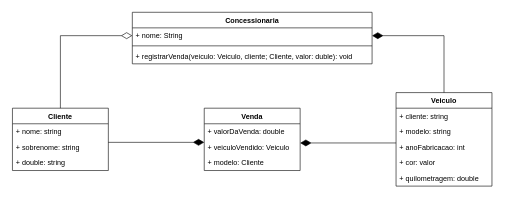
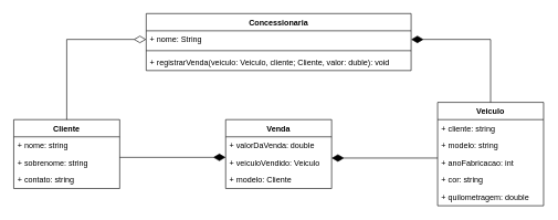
  <mxCell id="0" />
  <mxCell id="1" parent="0" />
  <mxCell id="2" value="Concessionaria" style="swimlane;fontStyle=1;align=center;verticalAlign=top;childLayout=stackLayout;horizontal=1;startSize=26;horizontalStack=0;resizeParent=1;resizeParentMax=0;resizeLast=0;collapsible=1;marginBottom=0;" parent="1" vertex="1"><mxGeometry x="220" y="20" width="400" height="86" as="geometry" /></mxCell>
  <mxCell id="3" value="+ nome: String" style="text;strokeColor=none;fillColor=none;align=left;verticalAlign=top;spacingLeft=4;spacingRight=4;overflow=hidden;rotatable=0;points=[[0,0.5],[1,0.5]];portConstraint=eastwest;" parent="2" vertex="1"><mxGeometry y="26" width="400" height="26" as="geometry" /></mxCell>
  <mxCell id="4" value="" style="line;strokeWidth=1;fillColor=none;align=left;verticalAlign=middle;spacingTop=-1;spacingLeft=3;spacingRight=3;rotatable=0;labelPosition=right;points=[];portConstraint=eastwest;" parent="2" vertex="1"><mxGeometry y="52" width="400" height="8" as="geometry" /></mxCell>
  <mxCell id="5" value="+ registrarVenda(veiculo: Veiculo, cliente; Cliente, valor: duble): void" style="text;strokeColor=none;fillColor=none;align=left;verticalAlign=top;spacingLeft=4;spacingRight=4;overflow=hidden;rotatable=0;points=[[0,0.5],[1,0.5]];portConstraint=eastwest;" parent="2" vertex="1"><mxGeometry y="60" width="400" height="26" as="geometry" /></mxCell>
  <mxCell id="6" value="Cliente" style="swimlane;fontStyle=1;align=center;verticalAlign=top;childLayout=stackLayout;horizontal=1;startSize=26;horizontalStack=0;resizeParent=1;resizeParentMax=0;resizeLast=0;collapsible=1;marginBottom=0;" parent="1" vertex="1"><mxGeometry x="20" y="180" width="160" height="104" as="geometry" /></mxCell>
  <mxCell id="7" value="+ nome: string" style="text;strokeColor=none;fillColor=none;align=left;verticalAlign=top;spacingLeft=4;spacingRight=4;overflow=hidden;rotatable=0;points=[[0,0.5],[1,0.5]];portConstraint=eastwest;" parent="6" vertex="1"><mxGeometry y="26" width="160" height="26" as="geometry" /></mxCell>
  <mxCell id="8" value="+ sobrenome: string" style="text;strokeColor=none;fillColor=none;align=left;verticalAlign=top;spacingLeft=4;spacingRight=4;overflow=hidden;rotatable=0;points=[[0,0.5],[1,0.5]];portConstraint=eastwest;" vertex="1" parent="6"><mxGeometry y="52" width="160" height="26" as="geometry" /></mxCell>
- <mxCell id="9" value="+ double: string" style="text;strokeColor=none;fillColor=none;align=left;verticalAlign=top;spacingLeft=4;spacingRight=4;overflow=hidden;rotatable=0;points=[[0,0.5],[1,0.5]];portConstraint=eastwest;" vertex="1" parent="6"><mxGeometry y="78" width="160" height="26" as="geometry" /></mxCell>
+ <mxCell id="9" value="+ contato: string" style="text;strokeColor=none;fillColor=none;align=left;verticalAlign=top;spacingLeft=4;spacingRight=4;overflow=hidden;rotatable=0;points=[[0,0.5],[1,0.5]];portConstraint=eastwest;" vertex="1" parent="6"><mxGeometry y="78" width="160" height="26" as="geometry" /></mxCell>
  <mxCell id="10" style="edgeStyle=orthogonalEdgeStyle;rounded=0;orthogonalLoop=1;jettySize=auto;html=1;entryX=0.5;entryY=0;entryDx=0;entryDy=0;startArrow=diamondThin;startFill=0;endArrow=none;endFill=0;endSize=16;startSize=16;" edge="1" parent="1" source="3" target="6"><mxGeometry relative="1" as="geometry" /></mxCell>
  <mxCell id="11" value="Venda" style="swimlane;fontStyle=1;align=center;verticalAlign=top;childLayout=stackLayout;horizontal=1;startSize=26;horizontalStack=0;resizeParent=1;resizeParentMax=0;resizeLast=0;collapsible=1;marginBottom=0;" parent="1" vertex="1"><mxGeometry x="340" y="180" width="160" height="104" as="geometry" /></mxCell>
  <mxCell id="12" value="+ valorDaVenda: double" style="text;strokeColor=none;fillColor=none;align=left;verticalAlign=top;spacingLeft=4;spacingRight=4;overflow=hidden;rotatable=0;points=[[0,0.5],[1,0.5]];portConstraint=eastwest;" parent="11" vertex="1"><mxGeometry y="26" width="160" height="26" as="geometry" /></mxCell>
  <mxCell id="13" value="+ veiculoVendido: Veiculo" style="text;strokeColor=none;fillColor=none;align=left;verticalAlign=top;spacingLeft=4;spacingRight=4;overflow=hidden;rotatable=0;points=[[0,0.5],[1,0.5]];portConstraint=eastwest;" vertex="1" parent="11"><mxGeometry y="52" width="160" height="26" as="geometry" /></mxCell>
  <mxCell id="14" value="+ modelo: Cliente" style="text;strokeColor=none;fillColor=none;align=left;verticalAlign=top;spacingLeft=4;spacingRight=4;overflow=hidden;rotatable=0;points=[[0,0.5],[1,0.5]];portConstraint=eastwest;" vertex="1" parent="11"><mxGeometry y="78" width="160" height="26" as="geometry" /></mxCell>
  <mxCell id="15" value="Veiculo" style="swimlane;fontStyle=1;align=center;verticalAlign=top;childLayout=stackLayout;horizontal=1;startSize=26;horizontalStack=0;resizeParent=1;resizeParentMax=0;resizeLast=0;collapsible=1;marginBottom=0;" parent="1" vertex="1"><mxGeometry x="660" y="154" width="160" height="156" as="geometry" /></mxCell>
  <mxCell id="16" value="+ cliente: string" style="text;strokeColor=none;fillColor=none;align=left;verticalAlign=top;spacingLeft=4;spacingRight=4;overflow=hidden;rotatable=0;points=[[0,0.5],[1,0.5]];portConstraint=eastwest;" parent="15" vertex="1"><mxGeometry y="26" width="160" height="26" as="geometry" /></mxCell>
  <mxCell id="17" value="+ modelo: string" style="text;strokeColor=none;fillColor=none;align=left;verticalAlign=top;spacingLeft=4;spacingRight=4;overflow=hidden;rotatable=0;points=[[0,0.5],[1,0.5]];portConstraint=eastwest;" vertex="1" parent="15"><mxGeometry y="52" width="160" height="26" as="geometry" /></mxCell>
  <mxCell id="18" value="+ anoFabricacao: int" style="text;strokeColor=none;fillColor=none;align=left;verticalAlign=top;spacingLeft=4;spacingRight=4;overflow=hidden;rotatable=0;points=[[0,0.5],[1,0.5]];portConstraint=eastwest;" vertex="1" parent="15"><mxGeometry y="78" width="160" height="26" as="geometry" /></mxCell>
- <mxCell id="19" value="+ cor: valor" style="text;strokeColor=none;fillColor=none;align=left;verticalAlign=top;spacingLeft=4;spacingRight=4;overflow=hidden;rotatable=0;points=[[0,0.5],[1,0.5]];portConstraint=eastwest;" vertex="1" parent="15"><mxGeometry y="104" width="160" height="26" as="geometry" /></mxCell>
+ <mxCell id="19" value="+ cor: string" style="text;strokeColor=none;fillColor=none;align=left;verticalAlign=top;spacingLeft=4;spacingRight=4;overflow=hidden;rotatable=0;points=[[0,0.5],[1,0.5]];portConstraint=eastwest;" vertex="1" parent="15"><mxGeometry y="104" width="160" height="26" as="geometry" /></mxCell>
  <mxCell id="20" value="+ quilometragem: double" style="text;strokeColor=none;fillColor=none;align=left;verticalAlign=top;spacingLeft=4;spacingRight=4;overflow=hidden;rotatable=0;points=[[0,0.5],[1,0.5]];portConstraint=eastwest;" vertex="1" parent="15"><mxGeometry y="130" width="160" height="26" as="geometry" /></mxCell>
  <mxCell id="21" style="edgeStyle=orthogonalEdgeStyle;rounded=0;orthogonalLoop=1;jettySize=auto;html=1;startArrow=diamondThin;startFill=1;startSize=16;endArrow=none;endFill=0;endSize=16;" edge="1" parent="1" source="3" target="15"><mxGeometry relative="1" as="geometry" /></mxCell>
  <mxCell id="22" style="edgeStyle=orthogonalEdgeStyle;rounded=0;orthogonalLoop=1;jettySize=auto;html=1;entryX=1;entryY=0.5;entryDx=0;entryDy=0;startArrow=diamondThin;startFill=1;startSize=16;endArrow=none;endFill=0;endSize=16;" edge="1" parent="1"><mxGeometry relative="1" as="geometry"><mxPoint x="340" y="237" as="sourcePoint" /><mxPoint x="180" y="237" as="targetPoint" /></mxGeometry></mxCell>
  <mxCell id="23" style="edgeStyle=orthogonalEdgeStyle;rounded=0;orthogonalLoop=1;jettySize=auto;html=1;startArrow=diamondThin;startFill=1;startSize=16;endArrow=none;endFill=0;endSize=16;" edge="1" parent="1"><mxGeometry relative="1" as="geometry"><mxPoint x="500" y="238" as="sourcePoint" /><mxPoint x="660" y="238" as="targetPoint" /></mxGeometry></mxCell>
